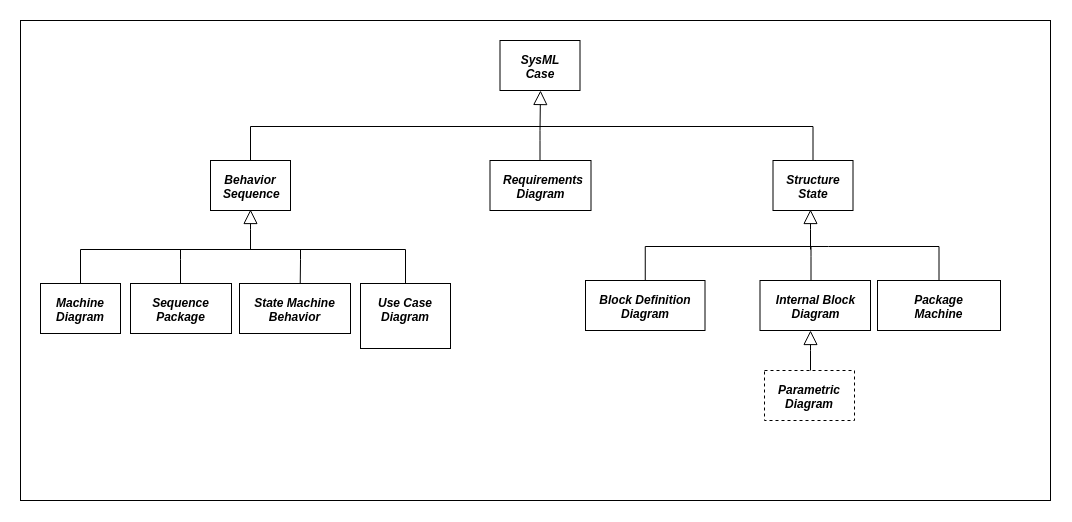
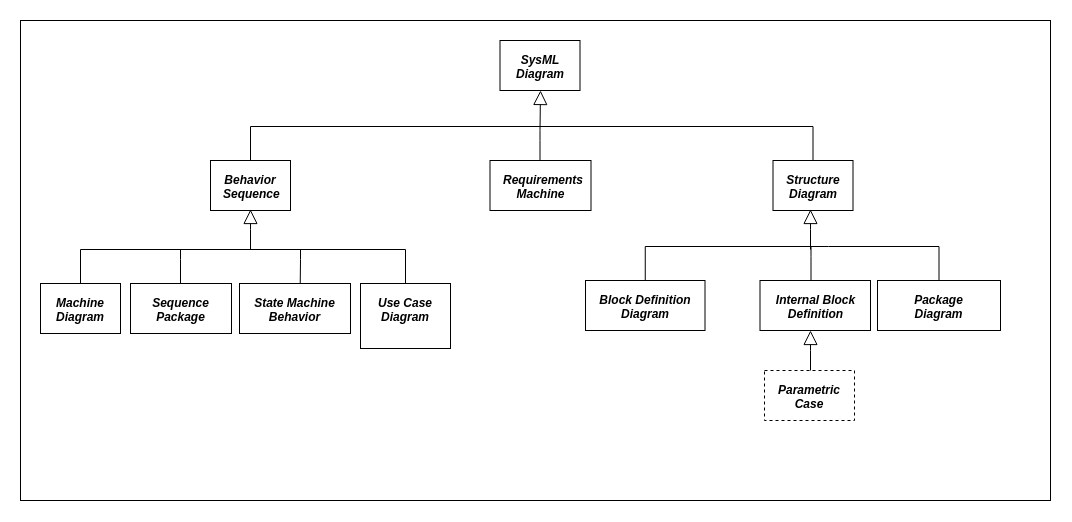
  <mxCell id="0" />
  <mxCell id="1" parent="0" />
  <mxCell id="2" value="" style="rounded=0;whiteSpace=wrap;html=1;" vertex="1" parent="1"><mxGeometry x="20" y="20" width="1030" height="480" as="geometry" /></mxCell>
- <mxCell id="3" value="&lt;p style=&quot;margin: 13px&quot;&gt;&lt;b&gt;&lt;i&gt;SysML Case&lt;/i&gt;&lt;/b&gt;&lt;/p&gt;" style="shape=rect;html=1;overflow=fill;whiteSpace=wrap;align=center;" parent="1" vertex="1"><mxGeometry x="499.5" y="40" width="80" height="50" as="geometry" /></mxCell>
+ <mxCell id="3" value="&lt;p style=&quot;margin: 13px&quot;&gt;&lt;b&gt;&lt;i&gt;SysML Diagram&lt;/i&gt;&lt;/b&gt;&lt;/p&gt;" style="shape=rect;html=1;overflow=fill;whiteSpace=wrap;align=center;" parent="1" vertex="1"><mxGeometry x="499.5" y="40" width="80" height="50" as="geometry" /></mxCell>
  <mxCell id="4" value="&lt;p style=&quot;margin: 13px&quot;&gt;&lt;b&gt;&lt;i&gt;Behavior Sequence&lt;/i&gt;&lt;/b&gt;&lt;/p&gt;" style="shape=rect;html=1;overflow=fill;whiteSpace=wrap;align=center;" parent="1" vertex="1"><mxGeometry x="210" y="160" width="80" height="50" as="geometry" /></mxCell>
- <mxCell id="5" value="&lt;p style=&quot;margin: 13px&quot;&gt;&lt;b&gt;&lt;i&gt;Requirements Diagram&lt;/i&gt;&lt;/b&gt;&lt;/p&gt;" style="shape=rect;html=1;overflow=fill;whiteSpace=wrap;align=center;" parent="1" vertex="1"><mxGeometry x="489.5" y="160" width="101" height="50" as="geometry" /></mxCell>
- <mxCell id="6" value="&lt;p style=&quot;margin: 13px&quot;&gt;&lt;b&gt;&lt;i&gt;Structure State&lt;/i&gt;&lt;/b&gt;&lt;/p&gt;" style="shape=rect;html=1;overflow=fill;whiteSpace=wrap;align=center;" parent="1" vertex="1"><mxGeometry x="772.5" y="160" width="80" height="50" as="geometry" /></mxCell>
+ <mxCell id="5" value="&lt;p style=&quot;margin: 13px&quot;&gt;&lt;b&gt;&lt;i&gt;Requirements Machine&lt;/i&gt;&lt;/b&gt;&lt;/p&gt;" style="shape=rect;html=1;overflow=fill;whiteSpace=wrap;align=center;" parent="1" vertex="1"><mxGeometry x="489.5" y="160" width="101" height="50" as="geometry" /></mxCell>
+ <mxCell id="6" value="&lt;p style=&quot;margin: 13px&quot;&gt;&lt;b&gt;&lt;i&gt;Structure Diagram&lt;/i&gt;&lt;/b&gt;&lt;/p&gt;" style="shape=rect;html=1;overflow=fill;whiteSpace=wrap;align=center;" parent="1" vertex="1"><mxGeometry x="772.5" y="160" width="80" height="50" as="geometry" /></mxCell>
  <mxCell id="7" value="" style="edgeStyle=elbowEdgeStyle;html=1;endSize=12;endArrow=block;endFill=0;elbow=horizontal;rounded=0;" parent="1" edge="1"><mxGeometry x="1" relative="1" as="geometry"><mxPoint x="539.5" y="90" as="targetPoint" /><mxPoint x="539.5" y="130" as="sourcePoint" /></mxGeometry></mxCell>
  <mxCell id="8" value="" style="edgeStyle=elbowEdgeStyle;html=1;elbow=vertical;verticalAlign=bottom;endArrow=none;rounded=0;entryX=0.5;entryY=0;entryDx=0;entryDy=0;" parent="1" target="6" edge="1"><mxGeometry x="1" relative="1" as="geometry"><mxPoint x="609.5" y="151" as="targetPoint" /><Array as="points"><mxPoint x="689.5" y="126" /></Array><mxPoint x="539.5" y="126" as="sourcePoint" /></mxGeometry></mxCell>
  <mxCell id="9" value="" style="edgeStyle=elbowEdgeStyle;html=1;elbow=vertical;verticalAlign=bottom;endArrow=none;rounded=0;entryX=0.5;entryY=0;entryDx=0;entryDy=0;" parent="1" target="4" edge="1"><mxGeometry x="1" relative="1" as="geometry"><mxPoint x="469.5" y="151" as="targetPoint" /><Array as="points"><mxPoint x="419.5" y="126" /></Array><mxPoint x="539.5" y="126" as="sourcePoint" /></mxGeometry></mxCell>
  <mxCell id="10" value="" style="edgeStyle=elbowEdgeStyle;html=1;elbow=vertical;verticalAlign=bottom;endArrow=none;rounded=0;entryX=0.495;entryY=0.003;entryDx=0;entryDy=0;entryPerimeter=0;" parent="1" target="5" edge="1"><mxGeometry x="1" relative="1" as="geometry"><mxPoint x="822.5" y="170" as="targetPoint" /><mxPoint x="539.5" y="130" as="sourcePoint" /><Array as="points"><mxPoint x="559.5" y="140" /></Array></mxGeometry></mxCell>
  <mxCell id="11" value="&lt;p style=&quot;margin: 13px&quot;&gt;&lt;b&gt;&lt;i&gt;Machine Diagram&lt;/i&gt;&lt;/b&gt;&lt;/p&gt;" style="shape=rect;html=1;overflow=fill;whiteSpace=wrap;align=center;" vertex="1" parent="1"><mxGeometry x="40" y="283" width="80" height="50" as="geometry" /></mxCell>
  <mxCell id="12" value="&lt;p style=&quot;margin: 13px&quot;&gt;&lt;b&gt;&lt;i&gt;Sequence Package&lt;/i&gt;&lt;/b&gt;&lt;/p&gt;" style="shape=rect;html=1;overflow=fill;whiteSpace=wrap;align=center;" vertex="1" parent="1"><mxGeometry x="130" y="283" width="101" height="50" as="geometry" /></mxCell>
  <mxCell id="13" value="&lt;p style=&quot;margin: 13px&quot;&gt;&lt;b&gt;&lt;i&gt;Use Case Diagram&lt;/i&gt;&lt;/b&gt;&lt;/p&gt;" style="shape=rect;html=1;overflow=fill;whiteSpace=wrap;align=center;" vertex="1" parent="1"><mxGeometry x="360" y="283" width="90" height="65" as="geometry" /></mxCell>
  <mxCell id="14" value="" style="edgeStyle=elbowEdgeStyle;html=1;endSize=12;endArrow=block;endFill=0;elbow=horizontal;rounded=0;entryX=0.5;entryY=1;entryDx=0;entryDy=0;" edge="1" parent="1"><mxGeometry x="1" relative="1" as="geometry"><mxPoint x="250" y="209" as="targetPoint" /><mxPoint x="250" y="249" as="sourcePoint" /><Array as="points"><mxPoint x="250" y="229" /></Array></mxGeometry></mxCell>
  <mxCell id="15" value="" style="edgeStyle=elbowEdgeStyle;html=1;elbow=vertical;verticalAlign=bottom;endArrow=none;rounded=0;entryX=0.5;entryY=0;entryDx=0;entryDy=0;" edge="1" parent="1" target="13"><mxGeometry x="1" relative="1" as="geometry"><mxPoint x="268.5" y="274" as="targetPoint" /><Array as="points"><mxPoint x="348.5" y="249" /></Array><mxPoint x="198.5" y="249" as="sourcePoint" /></mxGeometry></mxCell>
  <mxCell id="16" value="" style="edgeStyle=elbowEdgeStyle;html=1;elbow=vertical;verticalAlign=bottom;endArrow=none;rounded=0;entryX=0.5;entryY=0;entryDx=0;entryDy=0;" edge="1" parent="1" target="11"><mxGeometry x="1" relative="1" as="geometry"><mxPoint x="128.5" y="274" as="targetPoint" /><Array as="points"><mxPoint x="78.5" y="249" /></Array><mxPoint x="198.5" y="249" as="sourcePoint" /></mxGeometry></mxCell>
  <mxCell id="17" value="" style="edgeStyle=elbowEdgeStyle;html=1;elbow=vertical;verticalAlign=bottom;endArrow=none;rounded=0;" edge="1" parent="1"><mxGeometry x="1" relative="1" as="geometry"><mxPoint x="180" y="283" as="targetPoint" /><mxPoint x="180" y="249" as="sourcePoint" /><Array as="points"><mxPoint x="218.5" y="259" /></Array></mxGeometry></mxCell>
  <mxCell id="18" value="&lt;p style=&quot;margin: 13px&quot;&gt;&lt;b&gt;&lt;i&gt;State Machine Behavior&lt;/i&gt;&lt;/b&gt;&lt;/p&gt;" style="shape=rect;html=1;overflow=fill;whiteSpace=wrap;align=center;" vertex="1" parent="1"><mxGeometry x="239" y="283" width="111" height="50" as="geometry" /></mxCell>
  <mxCell id="19" value="" style="edgeStyle=elbowEdgeStyle;html=1;elbow=vertical;verticalAlign=bottom;endArrow=none;rounded=0;entryX=0.547;entryY=0;entryDx=0;entryDy=0;entryPerimeter=0;" edge="1" parent="1" target="18"><mxGeometry x="1" relative="1" as="geometry"><mxPoint x="298.385" y="283" as="targetPoint" /><mxPoint x="300" y="249" as="sourcePoint" /><Array as="points"><mxPoint x="312.5" y="259" /></Array></mxGeometry></mxCell>
  <mxCell id="20" value="&lt;p style=&quot;margin: 13px&quot;&gt;&lt;b&gt;&lt;i&gt;Block Definition Diagram&lt;/i&gt;&lt;/b&gt;&lt;/p&gt;" style="shape=rect;html=1;overflow=fill;whiteSpace=wrap;align=center;" vertex="1" parent="1"><mxGeometry x="585" y="280" width="119.5" height="50" as="geometry" /></mxCell>
- <mxCell id="21" value="&lt;p style=&quot;margin: 13px&quot;&gt;&lt;b&gt;&lt;i&gt;Internal Block Diagram&lt;/i&gt;&lt;/b&gt;&lt;/p&gt;" style="shape=rect;html=1;overflow=fill;whiteSpace=wrap;align=center;" vertex="1" parent="1"><mxGeometry x="759.5" y="280" width="110.5" height="50" as="geometry" /></mxCell>
- <mxCell id="22" value="&lt;p style=&quot;margin: 13px&quot;&gt;&lt;b&gt;&lt;i&gt;Package Machine&lt;/i&gt;&lt;/b&gt;&lt;/p&gt;" style="shape=rect;html=1;overflow=fill;whiteSpace=wrap;align=center;" vertex="1" parent="1"><mxGeometry x="877" y="280" width="123" height="50" as="geometry" /></mxCell>
+ <mxCell id="21" value="&lt;p style=&quot;margin: 13px&quot;&gt;&lt;b&gt;&lt;i&gt;Internal Block Definition&lt;/i&gt;&lt;/b&gt;&lt;/p&gt;" style="shape=rect;html=1;overflow=fill;whiteSpace=wrap;align=center;" vertex="1" parent="1"><mxGeometry x="759.5" y="280" width="110.5" height="50" as="geometry" /></mxCell>
+ <mxCell id="22" value="&lt;p style=&quot;margin: 13px&quot;&gt;&lt;b&gt;&lt;i&gt;Package Diagram&lt;/i&gt;&lt;/b&gt;&lt;/p&gt;" style="shape=rect;html=1;overflow=fill;whiteSpace=wrap;align=center;" vertex="1" parent="1"><mxGeometry x="877" y="280" width="123" height="50" as="geometry" /></mxCell>
  <mxCell id="23" value="" style="edgeStyle=elbowEdgeStyle;html=1;elbow=vertical;verticalAlign=bottom;endArrow=none;rounded=0;entryX=0.5;entryY=0;entryDx=0;entryDy=0;" edge="1" parent="1" target="22"><mxGeometry x="1" relative="1" as="geometry"><mxPoint x="898" y="271" as="targetPoint" /><Array as="points"><mxPoint x="978" y="246" /></Array><mxPoint x="828" y="246" as="sourcePoint" /></mxGeometry></mxCell>
  <mxCell id="24" value="" style="edgeStyle=elbowEdgeStyle;html=1;elbow=vertical;verticalAlign=bottom;endArrow=none;rounded=0;entryX=0.5;entryY=0;entryDx=0;entryDy=0;" edge="1" parent="1" target="20"><mxGeometry x="1" relative="1" as="geometry"><mxPoint x="758" y="271" as="targetPoint" /><Array as="points"><mxPoint x="708" y="246" /></Array><mxPoint x="828" y="246" as="sourcePoint" /></mxGeometry></mxCell>
  <mxCell id="25" value="" style="edgeStyle=elbowEdgeStyle;html=1;elbow=vertical;verticalAlign=bottom;endArrow=none;rounded=0;" edge="1" parent="1"><mxGeometry x="1" relative="1" as="geometry"><mxPoint x="810.5" y="280" as="targetPoint" /><mxPoint x="810.5" y="246" as="sourcePoint" /><Array as="points"><mxPoint x="849" y="256" /></Array></mxGeometry></mxCell>
  <mxCell id="26" value="" style="edgeStyle=elbowEdgeStyle;html=1;endSize=12;endArrow=block;endFill=0;elbow=horizontal;rounded=0;entryX=0.5;entryY=1;entryDx=0;entryDy=0;" edge="1" parent="1"><mxGeometry x="1" relative="1" as="geometry"><mxPoint x="810" y="209" as="targetPoint" /><mxPoint x="810" y="249" as="sourcePoint" /><Array as="points"><mxPoint x="810" y="229" /></Array></mxGeometry></mxCell>
- <mxCell id="27" value="&lt;p style=&quot;margin: 13px&quot;&gt;&lt;b&gt;&lt;i&gt;Parametric Diagram&lt;/i&gt;&lt;/b&gt;&lt;/p&gt;" style="shape=rect;html=1;overflow=fill;whiteSpace=wrap;align=center;dashed=1;" vertex="1" parent="1"><mxGeometry x="764" y="370" width="90" height="50" as="geometry" /></mxCell>
+ <mxCell id="27" value="&lt;p style=&quot;margin: 13px&quot;&gt;&lt;b&gt;&lt;i&gt;Parametric Case&lt;/i&gt;&lt;/b&gt;&lt;/p&gt;" style="shape=rect;html=1;overflow=fill;whiteSpace=wrap;align=center;dashed=1;" vertex="1" parent="1"><mxGeometry x="764" y="370" width="90" height="50" as="geometry" /></mxCell>
  <mxCell id="28" value="" style="edgeStyle=elbowEdgeStyle;html=1;endSize=12;endArrow=block;endFill=0;elbow=horizontal;rounded=0;entryX=0.5;entryY=1;entryDx=0;entryDy=0;" edge="1" parent="1"><mxGeometry x="1" relative="1" as="geometry"><mxPoint x="810" y="330" as="targetPoint" /><mxPoint x="810" y="370" as="sourcePoint" /><Array as="points"><mxPoint x="810" y="350" /></Array></mxGeometry></mxCell>
